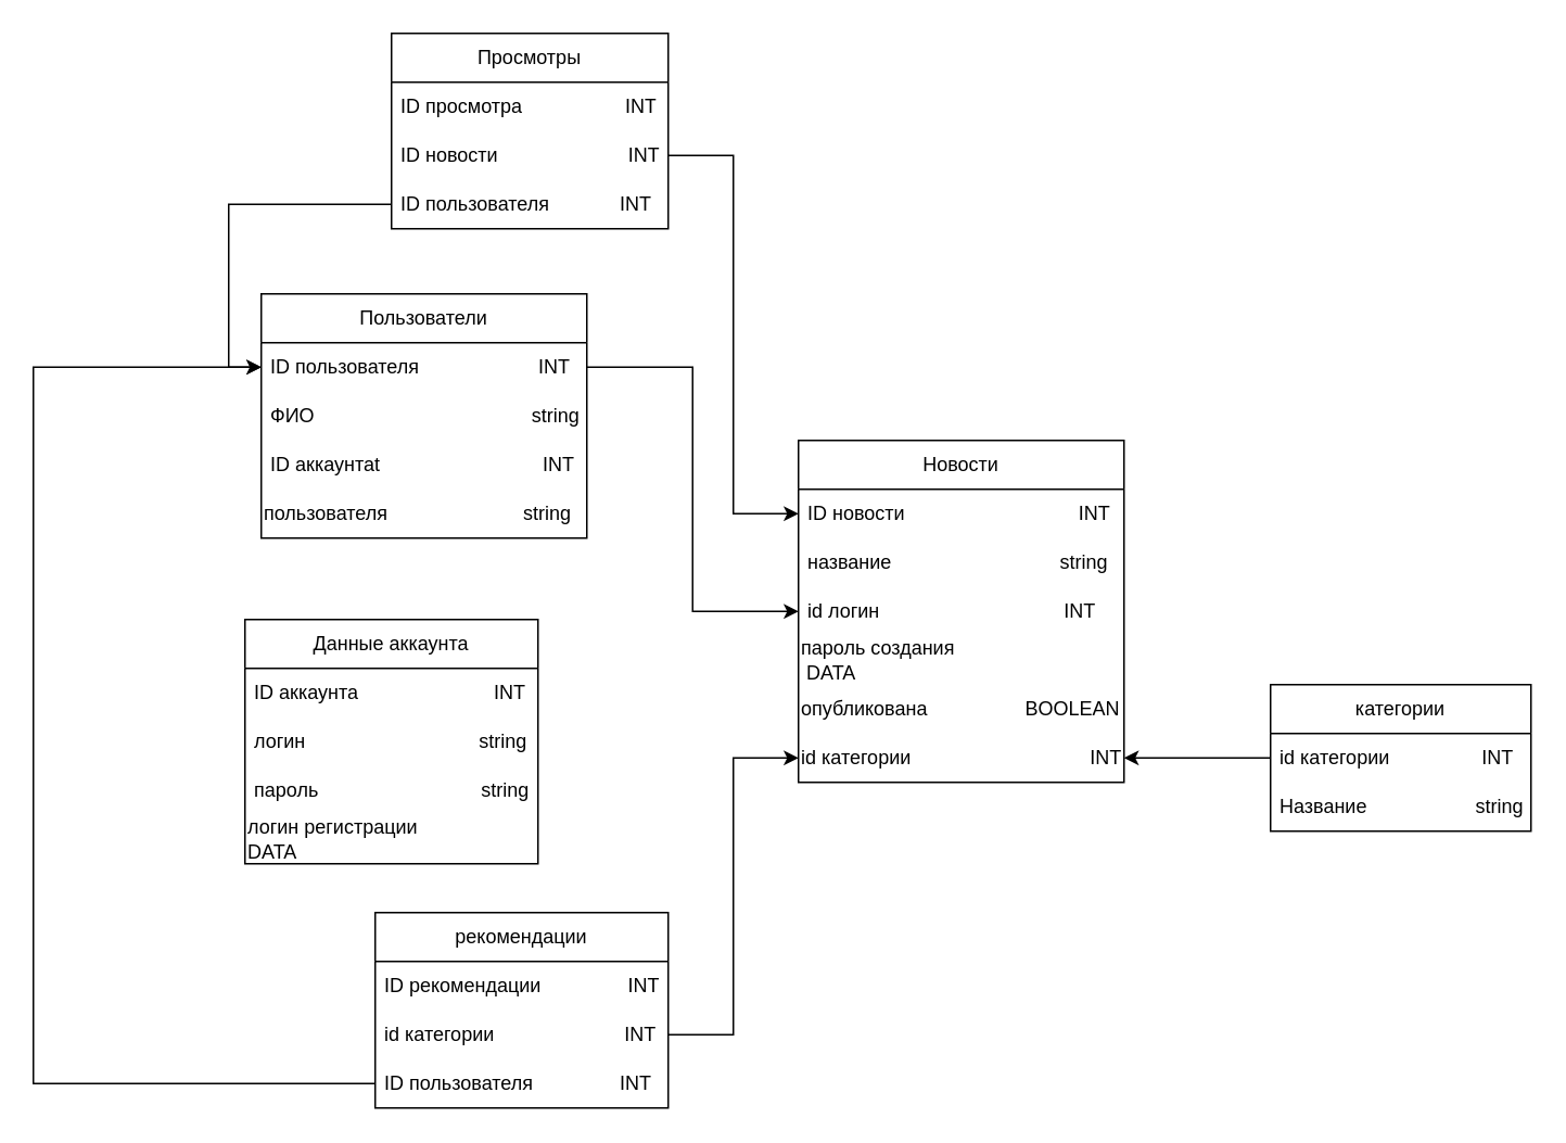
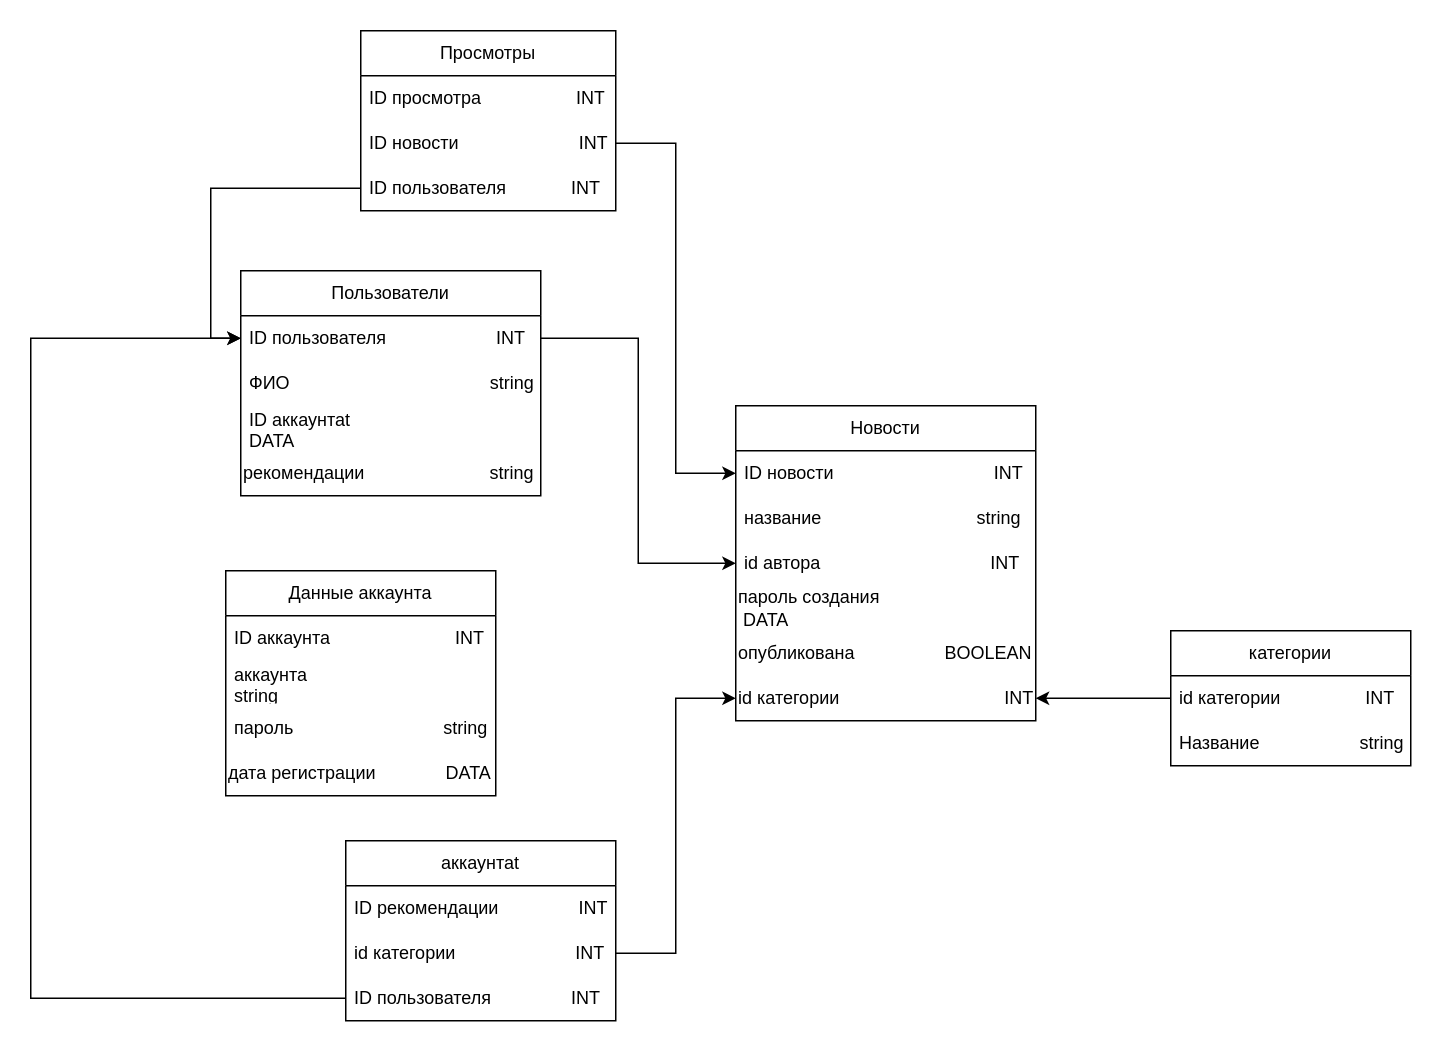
  <mxCell id="0" />
  <mxCell id="1" parent="0" />
  <mxCell id="2" value="Пользователи" style="swimlane;fontStyle=0;childLayout=stackLayout;horizontal=1;startSize=30;horizontalStack=0;resizeParent=1;resizeParentMax=0;resizeLast=0;collapsible=1;marginBottom=0;whiteSpace=wrap;html=1;" parent="1" vertex="1"><mxGeometry x="160" y="180" width="200" height="150" as="geometry" /></mxCell>
  <mxCell id="3" value="ID пользователя&amp;nbsp; &amp;nbsp; &amp;nbsp; &amp;nbsp; &amp;nbsp; &amp;nbsp; &amp;nbsp; &amp;nbsp; &amp;nbsp; &amp;nbsp; &amp;nbsp; INT&amp;nbsp;" style="text;strokeColor=none;fillColor=none;align=left;verticalAlign=middle;spacingLeft=4;spacingRight=4;overflow=hidden;points=[[0,0.5],[1,0.5]];portConstraint=eastwest;rotatable=0;whiteSpace=wrap;html=1;" parent="2" vertex="1"><mxGeometry y="30" width="200" height="30" as="geometry" /></mxCell>
  <mxCell id="4" value="ФИО&amp;nbsp; &amp;nbsp; &amp;nbsp; &amp;nbsp; &amp;nbsp; &amp;nbsp; &amp;nbsp; &amp;nbsp; &amp;nbsp; &amp;nbsp; &amp;nbsp; &amp;nbsp; &amp;nbsp; &amp;nbsp; &amp;nbsp; &amp;nbsp; &amp;nbsp; &amp;nbsp; &amp;nbsp; &amp;nbsp; string" style="text;strokeColor=none;fillColor=none;align=left;verticalAlign=middle;spacingLeft=4;spacingRight=4;overflow=hidden;points=[[0,0.5],[1,0.5]];portConstraint=eastwest;rotatable=0;whiteSpace=wrap;html=1;" parent="2" vertex="1"><mxGeometry y="60" width="200" height="30" as="geometry" /></mxCell>
- <mxCell id="5" value="ID аккаунтаt&amp;nbsp; &amp;nbsp; &amp;nbsp; &amp;nbsp; &amp;nbsp; &amp;nbsp; &amp;nbsp; &amp;nbsp; &amp;nbsp; &amp;nbsp; &amp;nbsp; &amp;nbsp; &amp;nbsp; &amp;nbsp; &amp;nbsp; INT" style="text;strokeColor=none;fillColor=none;align=left;verticalAlign=middle;spacingLeft=4;spacingRight=4;overflow=hidden;points=[[0,0.5],[1,0.5]];portConstraint=eastwest;rotatable=0;whiteSpace=wrap;html=1;" parent="2" vertex="1"><mxGeometry y="90" width="200" height="30" as="geometry" /></mxCell>
- <mxCell id="6" value="пользователя&amp;nbsp; &amp;nbsp; &amp;nbsp; &amp;nbsp; &amp;nbsp; &amp;nbsp; &amp;nbsp; &amp;nbsp; &amp;nbsp; &amp;nbsp; &amp;nbsp; &amp;nbsp; &amp;nbsp;string" style="text;html=1;align=left;verticalAlign=middle;whiteSpace=wrap;rounded=0;" parent="2" vertex="1"><mxGeometry y="120" width="200" height="30" as="geometry" /></mxCell>
+ <mxCell id="5" value="ID аккаунтаt&amp;nbsp; &amp;nbsp; &amp;nbsp; &amp;nbsp; &amp;nbsp; &amp;nbsp; &amp;nbsp; &amp;nbsp; &amp;nbsp; &amp;nbsp; &amp;nbsp; &amp;nbsp; &amp;nbsp; &amp;nbsp; &amp;nbsp; DATA" style="text;strokeColor=none;fillColor=none;align=left;verticalAlign=middle;spacingLeft=4;spacingRight=4;overflow=hidden;points=[[0,0.5],[1,0.5]];portConstraint=eastwest;rotatable=0;whiteSpace=wrap;html=1;" parent="2" vertex="1"><mxGeometry y="90" width="200" height="30" as="geometry" /></mxCell>
+ <mxCell id="6" value="рекомендации&amp;nbsp; &amp;nbsp; &amp;nbsp; &amp;nbsp; &amp;nbsp; &amp;nbsp; &amp;nbsp; &amp;nbsp; &amp;nbsp; &amp;nbsp; &amp;nbsp; &amp;nbsp; &amp;nbsp;string" style="text;html=1;align=left;verticalAlign=middle;whiteSpace=wrap;rounded=0;" parent="2" vertex="1"><mxGeometry y="120" width="200" height="30" as="geometry" /></mxCell>
  <mxCell id="7" value="Данные аккаунта" style="swimlane;fontStyle=0;childLayout=stackLayout;horizontal=1;startSize=30;horizontalStack=0;resizeParent=1;resizeParentMax=0;resizeLast=0;collapsible=1;marginBottom=0;whiteSpace=wrap;html=1;" parent="1" vertex="1"><mxGeometry x="150" y="380" width="180" height="150" as="geometry" /></mxCell>
  <mxCell id="8" value="ID аккаунта&amp;nbsp; &amp;nbsp; &amp;nbsp; &amp;nbsp; &amp;nbsp; &amp;nbsp; &amp;nbsp; &amp;nbsp; &amp;nbsp; &amp;nbsp; &amp;nbsp; &amp;nbsp; &amp;nbsp;INT" style="text;strokeColor=none;fillColor=none;align=left;verticalAlign=middle;spacingLeft=4;spacingRight=4;overflow=hidden;points=[[0,0.5],[1,0.5]];portConstraint=eastwest;rotatable=0;whiteSpace=wrap;html=1;" parent="7" vertex="1"><mxGeometry y="30" width="180" height="30" as="geometry" /></mxCell>
- <mxCell id="9" value="логин&amp;nbsp; &amp;nbsp; &amp;nbsp; &amp;nbsp; &amp;nbsp; &amp;nbsp; &amp;nbsp; &amp;nbsp; &amp;nbsp; &amp;nbsp; &amp;nbsp; &amp;nbsp; &amp;nbsp; &amp;nbsp; &amp;nbsp; &amp;nbsp; string" style="text;strokeColor=none;fillColor=none;align=left;verticalAlign=middle;spacingLeft=4;spacingRight=4;overflow=hidden;points=[[0,0.5],[1,0.5]];portConstraint=eastwest;rotatable=0;whiteSpace=wrap;html=1;" parent="7" vertex="1"><mxGeometry y="60" width="180" height="30" as="geometry" /></mxCell>
+ <mxCell id="9" value="аккаунта&amp;nbsp; &amp;nbsp; &amp;nbsp; &amp;nbsp; &amp;nbsp; &amp;nbsp; &amp;nbsp; &amp;nbsp; &amp;nbsp; &amp;nbsp; &amp;nbsp; &amp;nbsp; &amp;nbsp; &amp;nbsp; &amp;nbsp; &amp;nbsp; string" style="text;strokeColor=none;fillColor=none;align=left;verticalAlign=middle;spacingLeft=4;spacingRight=4;overflow=hidden;points=[[0,0.5],[1,0.5]];portConstraint=eastwest;rotatable=0;whiteSpace=wrap;html=1;" parent="7" vertex="1"><mxGeometry y="60" width="180" height="30" as="geometry" /></mxCell>
  <mxCell id="10" value="пароль&amp;nbsp; &amp;nbsp; &amp;nbsp; &amp;nbsp; &amp;nbsp; &amp;nbsp; &amp;nbsp; &amp;nbsp; &amp;nbsp; &amp;nbsp; &amp;nbsp; &amp;nbsp; &amp;nbsp; &amp;nbsp; &amp;nbsp; string" style="text;strokeColor=none;fillColor=none;align=left;verticalAlign=middle;spacingLeft=4;spacingRight=4;overflow=hidden;points=[[0,0.5],[1,0.5]];portConstraint=eastwest;rotatable=0;whiteSpace=wrap;html=1;" parent="7" vertex="1"><mxGeometry y="90" width="180" height="30" as="geometry" /></mxCell>
- <mxCell id="11" value="логин регистрации&amp;nbsp; &amp;nbsp; &amp;nbsp; &amp;nbsp; &amp;nbsp; &amp;nbsp; &amp;nbsp; DATA" style="text;html=1;align=left;verticalAlign=middle;whiteSpace=wrap;rounded=0;" parent="7" vertex="1"><mxGeometry y="120" width="180" height="30" as="geometry" /></mxCell>
+ <mxCell id="11" value="дата регистрации&amp;nbsp; &amp;nbsp; &amp;nbsp; &amp;nbsp; &amp;nbsp; &amp;nbsp; &amp;nbsp; DATA" style="text;html=1;align=left;verticalAlign=middle;whiteSpace=wrap;rounded=0;" parent="7" vertex="1"><mxGeometry y="120" width="180" height="30" as="geometry" /></mxCell>
  <mxCell id="12" value="Новости" style="swimlane;fontStyle=0;childLayout=stackLayout;horizontal=1;startSize=30;horizontalStack=0;resizeParent=1;resizeParentMax=0;resizeLast=0;collapsible=1;marginBottom=0;whiteSpace=wrap;html=1;" parent="1" vertex="1"><mxGeometry x="490" y="270" width="200" height="210" as="geometry" /></mxCell>
  <mxCell id="13" value="ID новости&amp;nbsp; &amp;nbsp; &amp;nbsp; &amp;nbsp; &amp;nbsp; &amp;nbsp; &amp;nbsp; &amp;nbsp; &amp;nbsp; &amp;nbsp; &amp;nbsp; &amp;nbsp; &amp;nbsp; &amp;nbsp; &amp;nbsp; &amp;nbsp; INT" style="text;strokeColor=none;fillColor=none;align=left;verticalAlign=middle;spacingLeft=4;spacingRight=4;overflow=hidden;points=[[0,0.5],[1,0.5]];portConstraint=eastwest;rotatable=0;whiteSpace=wrap;html=1;" parent="12" vertex="1"><mxGeometry y="30" width="200" height="30" as="geometry" /></mxCell>
  <mxCell id="14" value="название&amp;nbsp; &amp;nbsp; &amp;nbsp; &amp;nbsp; &amp;nbsp; &amp;nbsp; &amp;nbsp; &amp;nbsp; &amp;nbsp; &amp;nbsp; &amp;nbsp; &amp;nbsp; &amp;nbsp; &amp;nbsp; &amp;nbsp; &amp;nbsp;string" style="text;strokeColor=none;fillColor=none;align=left;verticalAlign=middle;spacingLeft=4;spacingRight=4;overflow=hidden;points=[[0,0.5],[1,0.5]];portConstraint=eastwest;rotatable=0;whiteSpace=wrap;html=1;" parent="12" vertex="1"><mxGeometry y="60" width="200" height="30" as="geometry" /></mxCell>
- <mxCell id="15" value="id логин&amp;nbsp; &amp;nbsp; &amp;nbsp; &amp;nbsp; &amp;nbsp; &amp;nbsp; &amp;nbsp; &amp;nbsp; &amp;nbsp; &amp;nbsp; &amp;nbsp; &amp;nbsp; &amp;nbsp; &amp;nbsp; &amp;nbsp; &amp;nbsp; &amp;nbsp; INT" style="text;strokeColor=none;fillColor=none;align=left;verticalAlign=middle;spacingLeft=4;spacingRight=4;overflow=hidden;points=[[0,0.5],[1,0.5]];portConstraint=eastwest;rotatable=0;whiteSpace=wrap;html=1;" parent="12" vertex="1"><mxGeometry y="90" width="200" height="30" as="geometry" /></mxCell>
+ <mxCell id="15" value="id автора&amp;nbsp; &amp;nbsp; &amp;nbsp; &amp;nbsp; &amp;nbsp; &amp;nbsp; &amp;nbsp; &amp;nbsp; &amp;nbsp; &amp;nbsp; &amp;nbsp; &amp;nbsp; &amp;nbsp; &amp;nbsp; &amp;nbsp; &amp;nbsp; &amp;nbsp; INT" style="text;strokeColor=none;fillColor=none;align=left;verticalAlign=middle;spacingLeft=4;spacingRight=4;overflow=hidden;points=[[0,0.5],[1,0.5]];portConstraint=eastwest;rotatable=0;whiteSpace=wrap;html=1;" parent="12" vertex="1"><mxGeometry y="90" width="200" height="30" as="geometry" /></mxCell>
  <mxCell id="16" value="пароль создания&amp;nbsp; &amp;nbsp; &amp;nbsp; &amp;nbsp; &amp;nbsp; &amp;nbsp; &amp;nbsp; &amp;nbsp; &amp;nbsp; &amp;nbsp; &amp;nbsp; &amp;nbsp; &amp;nbsp;DATA" style="text;html=1;align=left;verticalAlign=middle;whiteSpace=wrap;rounded=0;" parent="12" vertex="1"><mxGeometry y="120" width="200" height="30" as="geometry" /></mxCell>
  <mxCell id="17" value="опубликована&amp;nbsp; &amp;nbsp; &amp;nbsp; &amp;nbsp; &amp;nbsp; &amp;nbsp; &amp;nbsp; &amp;nbsp; &amp;nbsp; BOOLEAN" style="text;html=1;align=left;verticalAlign=middle;whiteSpace=wrap;rounded=0;" parent="12" vertex="1"><mxGeometry y="150" width="200" height="30" as="geometry" /></mxCell>
  <mxCell id="18" value="id категории&amp;nbsp; &amp;nbsp; &amp;nbsp; &amp;nbsp; &amp;nbsp; &amp;nbsp; &amp;nbsp; &amp;nbsp; &amp;nbsp; &amp;nbsp; &amp;nbsp; &amp;nbsp; &amp;nbsp; &amp;nbsp; &amp;nbsp; &amp;nbsp; &amp;nbsp;INT" style="text;html=1;align=left;verticalAlign=middle;whiteSpace=wrap;rounded=0;" parent="12" vertex="1"><mxGeometry y="180" width="200" height="30" as="geometry" /></mxCell>
  <mxCell id="19" style="edgeStyle=orthogonalEdgeStyle;rounded=0;orthogonalLoop=1;jettySize=auto;html=1;entryX=0;entryY=0.5;entryDx=0;entryDy=0;" parent="1" source="3" target="15" edge="1"><mxGeometry relative="1" as="geometry" /></mxCell>
  <mxCell id="20" value="&lt;span style=&quot;text-align: left;&quot;&gt;категории&lt;/span&gt;" style="swimlane;fontStyle=0;childLayout=stackLayout;horizontal=1;startSize=30;horizontalStack=0;resizeParent=1;resizeParentMax=0;resizeLast=0;collapsible=1;marginBottom=0;whiteSpace=wrap;html=1;" parent="1" vertex="1"><mxGeometry x="780" y="420" width="160" height="90" as="geometry" /></mxCell>
  <mxCell id="21" value="id категории&amp;nbsp; &amp;nbsp; &amp;nbsp; &amp;nbsp; &amp;nbsp; &amp;nbsp; &amp;nbsp; &amp;nbsp; &amp;nbsp;INT" style="text;strokeColor=none;fillColor=none;align=left;verticalAlign=middle;spacingLeft=4;spacingRight=4;overflow=hidden;points=[[0,0.5],[1,0.5]];portConstraint=eastwest;rotatable=0;whiteSpace=wrap;html=1;" parent="20" vertex="1"><mxGeometry y="30" width="160" height="30" as="geometry" /></mxCell>
  <mxCell id="22" value="Название&amp;nbsp; &amp;nbsp; &amp;nbsp; &amp;nbsp; &amp;nbsp; &amp;nbsp; &amp;nbsp; &amp;nbsp; &amp;nbsp; &amp;nbsp; string" style="text;strokeColor=none;fillColor=none;align=left;verticalAlign=middle;spacingLeft=4;spacingRight=4;overflow=hidden;points=[[0,0.5],[1,0.5]];portConstraint=eastwest;rotatable=0;whiteSpace=wrap;html=1;" parent="20" vertex="1"><mxGeometry y="60" width="160" height="30" as="geometry" /></mxCell>
  <mxCell id="23" value="Просмотры" style="swimlane;fontStyle=0;childLayout=stackLayout;horizontal=1;startSize=30;horizontalStack=0;resizeParent=1;resizeParentMax=0;resizeLast=0;collapsible=1;marginBottom=0;whiteSpace=wrap;html=1;" parent="1" vertex="1"><mxGeometry x="240" y="20" width="170" height="120" as="geometry" /></mxCell>
  <mxCell id="24" value="ID просмотра&amp;nbsp; &amp;nbsp; &amp;nbsp; &amp;nbsp; &amp;nbsp; &amp;nbsp; &amp;nbsp; &amp;nbsp; &amp;nbsp; &amp;nbsp;INT" style="text;strokeColor=none;fillColor=none;align=left;verticalAlign=middle;spacingLeft=4;spacingRight=4;overflow=hidden;points=[[0,0.5],[1,0.5]];portConstraint=eastwest;rotatable=0;whiteSpace=wrap;html=1;" parent="23" vertex="1"><mxGeometry y="30" width="170" height="30" as="geometry" /></mxCell>
  <mxCell id="25" value="ID новости&amp;nbsp; &amp;nbsp; &amp;nbsp; &amp;nbsp; &amp;nbsp; &amp;nbsp; &amp;nbsp; &amp;nbsp; &amp;nbsp; &amp;nbsp; &amp;nbsp; &amp;nbsp; INT" style="text;strokeColor=none;fillColor=none;align=left;verticalAlign=middle;spacingLeft=4;spacingRight=4;overflow=hidden;points=[[0,0.5],[1,0.5]];portConstraint=eastwest;rotatable=0;whiteSpace=wrap;html=1;" parent="23" vertex="1"><mxGeometry y="60" width="170" height="30" as="geometry" /></mxCell>
  <mxCell id="26" value="ID пользователя&amp;nbsp; &amp;nbsp; &amp;nbsp; &amp;nbsp; &amp;nbsp; &amp;nbsp; &amp;nbsp;INT&amp;nbsp;" style="text;strokeColor=none;fillColor=none;align=left;verticalAlign=middle;spacingLeft=4;spacingRight=4;overflow=hidden;points=[[0,0.5],[1,0.5]];portConstraint=eastwest;rotatable=0;whiteSpace=wrap;html=1;" parent="23" vertex="1"><mxGeometry y="90" width="170" height="30" as="geometry" /></mxCell>
  <mxCell id="27" style="edgeStyle=orthogonalEdgeStyle;rounded=0;orthogonalLoop=1;jettySize=auto;html=1;entryX=0;entryY=0.5;entryDx=0;entryDy=0;" parent="1" source="25" target="13" edge="1"><mxGeometry relative="1" as="geometry"><Array as="points"><mxPoint x="450" y="95" /><mxPoint x="450" y="315" /></Array></mxGeometry></mxCell>
  <mxCell id="28" style="edgeStyle=orthogonalEdgeStyle;rounded=0;orthogonalLoop=1;jettySize=auto;html=1;entryX=0;entryY=0.5;entryDx=0;entryDy=0;" parent="1" source="26" target="3" edge="1"><mxGeometry relative="1" as="geometry" /></mxCell>
  <mxCell id="29" style="edgeStyle=orthogonalEdgeStyle;rounded=0;orthogonalLoop=1;jettySize=auto;html=1;entryX=1;entryY=0.5;entryDx=0;entryDy=0;" parent="1" source="21" target="18" edge="1"><mxGeometry relative="1" as="geometry" /></mxCell>
- <mxCell id="30" value="рекомендации" style="swimlane;fontStyle=0;childLayout=stackLayout;horizontal=1;startSize=30;horizontalStack=0;resizeParent=1;resizeParentMax=0;resizeLast=0;collapsible=1;marginBottom=0;whiteSpace=wrap;html=1;" parent="1" vertex="1"><mxGeometry x="230" y="560" width="180" height="120" as="geometry" /></mxCell>
+ <mxCell id="30" value="аккаунтаt" style="swimlane;fontStyle=0;childLayout=stackLayout;horizontal=1;startSize=30;horizontalStack=0;resizeParent=1;resizeParentMax=0;resizeLast=0;collapsible=1;marginBottom=0;whiteSpace=wrap;html=1;" parent="1" vertex="1"><mxGeometry x="230" y="560" width="180" height="120" as="geometry" /></mxCell>
  <mxCell id="31" value="ID рекомендации&amp;nbsp; &amp;nbsp; &amp;nbsp; &amp;nbsp; &amp;nbsp; &amp;nbsp; &amp;nbsp; &amp;nbsp; INT" style="text;strokeColor=none;fillColor=none;align=left;verticalAlign=middle;spacingLeft=4;spacingRight=4;overflow=hidden;points=[[0,0.5],[1,0.5]];portConstraint=eastwest;rotatable=0;whiteSpace=wrap;html=1;" parent="30" vertex="1"><mxGeometry y="30" width="180" height="30" as="geometry" /></mxCell>
  <mxCell id="32" value="id категории&amp;nbsp; &amp;nbsp; &amp;nbsp; &amp;nbsp; &amp;nbsp; &amp;nbsp; &amp;nbsp; &amp;nbsp; &amp;nbsp; &amp;nbsp; &amp;nbsp; &amp;nbsp; INT" style="text;strokeColor=none;fillColor=none;align=left;verticalAlign=middle;spacingLeft=4;spacingRight=4;overflow=hidden;points=[[0,0.5],[1,0.5]];portConstraint=eastwest;rotatable=0;whiteSpace=wrap;html=1;" parent="30" vertex="1"><mxGeometry y="60" width="180" height="30" as="geometry" /></mxCell>
  <mxCell id="33" value="ID пользователя&amp;nbsp; &amp;nbsp; &amp;nbsp; &amp;nbsp; &amp;nbsp; &amp;nbsp; &amp;nbsp; &amp;nbsp; INT&amp;nbsp;" style="text;strokeColor=none;fillColor=none;align=left;verticalAlign=middle;spacingLeft=4;spacingRight=4;overflow=hidden;points=[[0,0.5],[1,0.5]];portConstraint=eastwest;rotatable=0;whiteSpace=wrap;html=1;" parent="30" vertex="1"><mxGeometry y="90" width="180" height="30" as="geometry" /></mxCell>
  <mxCell id="34" style="edgeStyle=orthogonalEdgeStyle;rounded=0;orthogonalLoop=1;jettySize=auto;html=1;entryX=0;entryY=0.5;entryDx=0;entryDy=0;" parent="1" source="32" target="18" edge="1"><mxGeometry relative="1" as="geometry" /></mxCell>
  <mxCell id="35" style="edgeStyle=orthogonalEdgeStyle;rounded=0;orthogonalLoop=1;jettySize=auto;html=1;entryX=0;entryY=0.5;entryDx=0;entryDy=0;" parent="1" source="33" target="3" edge="1"><mxGeometry relative="1" as="geometry"><Array as="points"><mxPoint x="20" y="665" /><mxPoint x="20" y="225" /></Array></mxGeometry></mxCell>
